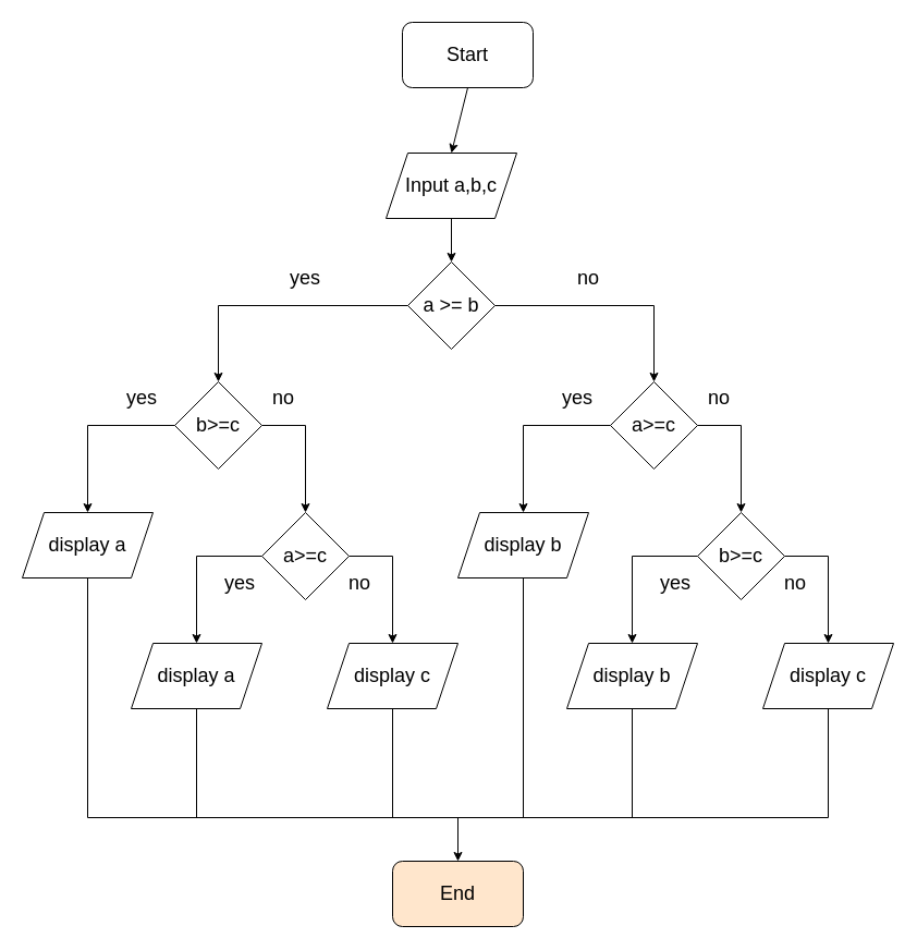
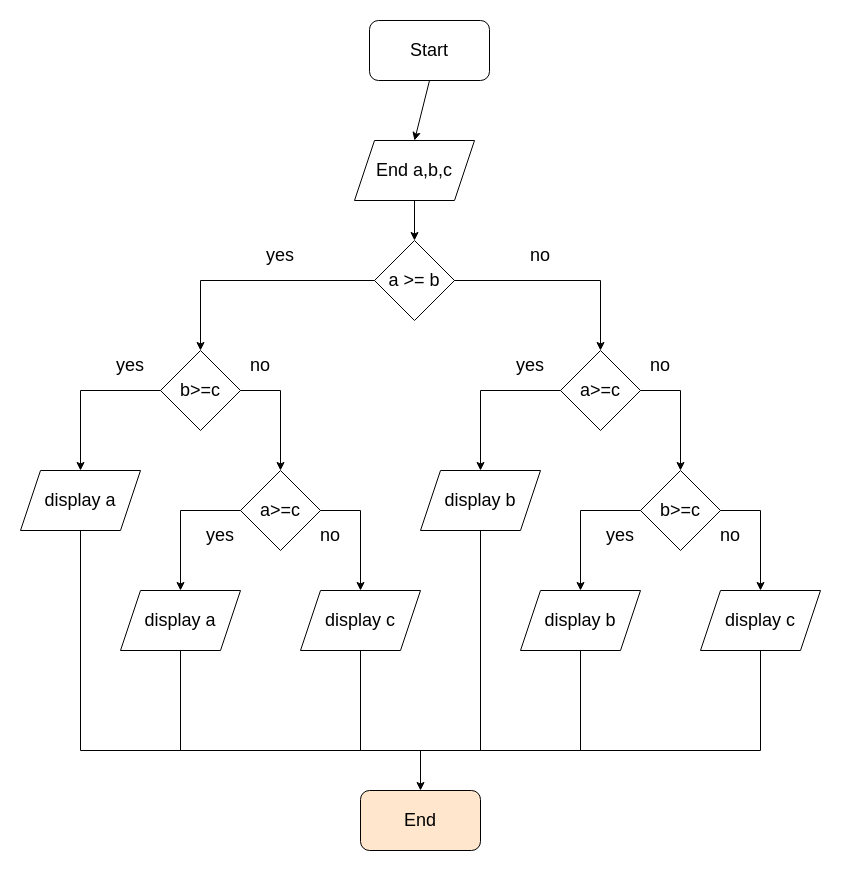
  <mxCell id="0" />
  <mxCell id="1" parent="0" />
  <mxCell id="2" value="&lt;font style=&quot;font-size: 18px;&quot;&gt;Start&lt;/font&gt;" style="rounded=1;whiteSpace=wrap;html=1;" vertex="1" parent="1"><mxGeometry x="369" y="20" width="120" height="60" as="geometry" /></mxCell>
  <mxCell id="3" value="" style="endArrow=classic;html=1;rounded=0;fontSize=18;exitX=0.5;exitY=1;exitDx=0;exitDy=0;" edge="1" parent="1" source="2"><mxGeometry width="50" height="50" relative="1" as="geometry"><mxPoint x="390" y="300" as="sourcePoint" /><mxPoint x="414" y="140" as="targetPoint" /></mxGeometry></mxCell>
- <mxCell id="4" value="Input a,b,c" style="shape=parallelogram;perimeter=parallelogramPerimeter;whiteSpace=wrap;html=1;fixedSize=1;fontSize=18;" vertex="1" parent="1"><mxGeometry x="354" y="140" width="120" height="60" as="geometry" /></mxCell>
+ <mxCell id="4" value="End a,b,c" style="shape=parallelogram;perimeter=parallelogramPerimeter;whiteSpace=wrap;html=1;fixedSize=1;fontSize=18;" vertex="1" parent="1"><mxGeometry x="354" y="140" width="120" height="60" as="geometry" /></mxCell>
  <mxCell id="5" value="" style="endArrow=classic;html=1;rounded=0;fontSize=18;exitX=0.5;exitY=1;exitDx=0;exitDy=0;" edge="1" parent="1" source="4"><mxGeometry width="50" height="50" relative="1" as="geometry"><mxPoint x="390" y="300" as="sourcePoint" /><mxPoint x="414" y="240" as="targetPoint" /></mxGeometry></mxCell>
  <mxCell id="6" value="a &amp;gt;= b" style="rhombus;whiteSpace=wrap;html=1;fontSize=18;" vertex="1" parent="1"><mxGeometry x="374" y="240" width="80" height="80" as="geometry" /></mxCell>
  <mxCell id="7" value="" style="endArrow=classic;html=1;rounded=0;fontSize=18;exitX=0;exitY=0.5;exitDx=0;exitDy=0;" edge="1" parent="1" source="6"><mxGeometry width="50" height="50" relative="1" as="geometry"><mxPoint x="390" y="300" as="sourcePoint" /><mxPoint x="200" y="350" as="targetPoint" /><Array as="points"><mxPoint x="200" y="280" /></Array></mxGeometry></mxCell>
  <mxCell id="8" value="yes" style="text;html=1;strokeColor=none;fillColor=none;align=center;verticalAlign=middle;whiteSpace=wrap;rounded=0;fontSize=18;" vertex="1" parent="1"><mxGeometry x="250" y="240" width="60" height="30" as="geometry" /></mxCell>
  <mxCell id="9" value="b&amp;gt;=c" style="rhombus;whiteSpace=wrap;html=1;fontSize=18;" vertex="1" parent="1"><mxGeometry x="160" y="350" width="80" height="80" as="geometry" /></mxCell>
  <mxCell id="10" value="" style="endArrow=classic;html=1;rounded=0;fontSize=18;exitX=0;exitY=0.5;exitDx=0;exitDy=0;" edge="1" parent="1" source="9"><mxGeometry width="50" height="50" relative="1" as="geometry"><mxPoint x="390" y="400" as="sourcePoint" /><mxPoint x="80" y="470" as="targetPoint" /><Array as="points"><mxPoint x="80" y="390" /></Array></mxGeometry></mxCell>
  <mxCell id="11" value="display a" style="shape=parallelogram;perimeter=parallelogramPerimeter;whiteSpace=wrap;html=1;fixedSize=1;fontSize=18;" vertex="1" parent="1"><mxGeometry x="20" y="470" width="120" height="60" as="geometry" /></mxCell>
  <mxCell id="12" value="yes" style="text;html=1;strokeColor=none;fillColor=none;align=center;verticalAlign=middle;whiteSpace=wrap;rounded=0;fontSize=18;" vertex="1" parent="1"><mxGeometry x="100" y="350" width="60" height="30" as="geometry" /></mxCell>
  <mxCell id="13" value="" style="endArrow=classic;html=1;rounded=0;fontSize=18;exitX=1;exitY=0.5;exitDx=0;exitDy=0;" edge="1" parent="1" source="9"><mxGeometry width="50" height="50" relative="1" as="geometry"><mxPoint x="390" y="400" as="sourcePoint" /><mxPoint x="280" y="470" as="targetPoint" /><Array as="points"><mxPoint x="280" y="390" /></Array></mxGeometry></mxCell>
  <mxCell id="14" value="no" style="text;html=1;strokeColor=none;fillColor=none;align=center;verticalAlign=middle;whiteSpace=wrap;rounded=0;fontSize=18;" vertex="1" parent="1"><mxGeometry x="230" y="350" width="60" height="30" as="geometry" /></mxCell>
  <mxCell id="15" value="a&amp;gt;=c" style="rhombus;whiteSpace=wrap;html=1;fontSize=18;" vertex="1" parent="1"><mxGeometry x="240" y="470" width="80" height="80" as="geometry" /></mxCell>
  <mxCell id="16" value="" style="endArrow=classic;html=1;rounded=0;fontSize=18;exitX=0;exitY=0.5;exitDx=0;exitDy=0;" edge="1" parent="1" source="15"><mxGeometry width="50" height="50" relative="1" as="geometry"><mxPoint x="180" y="560" as="sourcePoint" /><mxPoint x="180" y="590" as="targetPoint" /><Array as="points"><mxPoint x="180" y="510" /></Array></mxGeometry></mxCell>
  <mxCell id="17" value="yes" style="text;html=1;strokeColor=none;fillColor=none;align=center;verticalAlign=middle;whiteSpace=wrap;rounded=0;fontSize=18;" vertex="1" parent="1"><mxGeometry x="190" y="520" width="60" height="30" as="geometry" /></mxCell>
  <mxCell id="18" value="display a" style="shape=parallelogram;perimeter=parallelogramPerimeter;whiteSpace=wrap;html=1;fixedSize=1;fontSize=18;" vertex="1" parent="1"><mxGeometry x="120" y="590" width="120" height="60" as="geometry" /></mxCell>
  <mxCell id="19" value="" style="endArrow=classic;html=1;rounded=0;fontSize=18;exitX=1;exitY=0.5;exitDx=0;exitDy=0;" edge="1" parent="1"><mxGeometry width="50" height="50" relative="1" as="geometry"><mxPoint x="320" y="510" as="sourcePoint" /><mxPoint x="360" y="590" as="targetPoint" /><Array as="points"><mxPoint x="360" y="510" /></Array></mxGeometry></mxCell>
  <mxCell id="20" value="no" style="text;html=1;strokeColor=none;fillColor=none;align=center;verticalAlign=middle;whiteSpace=wrap;rounded=0;fontSize=18;" vertex="1" parent="1"><mxGeometry x="300" y="520" width="60" height="30" as="geometry" /></mxCell>
  <mxCell id="21" value="display c" style="shape=parallelogram;perimeter=parallelogramPerimeter;whiteSpace=wrap;html=1;fixedSize=1;fontSize=18;" vertex="1" parent="1"><mxGeometry x="300" y="590" width="120" height="60" as="geometry" /></mxCell>
  <mxCell id="22" value="" style="endArrow=classic;html=1;rounded=0;fontSize=18;exitX=1;exitY=0.5;exitDx=0;exitDy=0;" edge="1" parent="1" source="6"><mxGeometry width="50" height="50" relative="1" as="geometry"><mxPoint x="460" y="280" as="sourcePoint" /><mxPoint x="600" y="350" as="targetPoint" /><Array as="points"><mxPoint x="600" y="280" /></Array></mxGeometry></mxCell>
  <mxCell id="23" value="no" style="text;html=1;strokeColor=none;fillColor=none;align=center;verticalAlign=middle;whiteSpace=wrap;rounded=0;fontSize=18;" vertex="1" parent="1"><mxGeometry x="510" y="240" width="60" height="30" as="geometry" /></mxCell>
  <mxCell id="24" value="a&amp;gt;=c" style="rhombus;whiteSpace=wrap;html=1;fontSize=18;" vertex="1" parent="1"><mxGeometry x="560" y="350" width="80" height="80" as="geometry" /></mxCell>
  <mxCell id="25" value="" style="endArrow=classic;html=1;rounded=0;fontSize=18;exitX=0;exitY=0.5;exitDx=0;exitDy=0;" edge="1" parent="1"><mxGeometry width="50" height="50" relative="1" as="geometry"><mxPoint x="560" y="390" as="sourcePoint" /><mxPoint x="480" y="470" as="targetPoint" /><Array as="points"><mxPoint x="480" y="390" /></Array></mxGeometry></mxCell>
  <mxCell id="26" value="display b" style="shape=parallelogram;perimeter=parallelogramPerimeter;whiteSpace=wrap;html=1;fixedSize=1;fontSize=18;" vertex="1" parent="1"><mxGeometry x="420" y="470" width="120" height="60" as="geometry" /></mxCell>
  <mxCell id="27" value="yes" style="text;html=1;strokeColor=none;fillColor=none;align=center;verticalAlign=middle;whiteSpace=wrap;rounded=0;fontSize=18;" vertex="1" parent="1"><mxGeometry x="500" y="350" width="60" height="30" as="geometry" /></mxCell>
  <mxCell id="28" value="" style="endArrow=classic;html=1;rounded=0;fontSize=18;exitX=1;exitY=0.5;exitDx=0;exitDy=0;" edge="1" parent="1"><mxGeometry width="50" height="50" relative="1" as="geometry"><mxPoint x="640" y="390" as="sourcePoint" /><mxPoint x="680" y="470" as="targetPoint" /><Array as="points"><mxPoint x="680" y="390" /></Array></mxGeometry></mxCell>
  <mxCell id="29" value="no" style="text;html=1;strokeColor=none;fillColor=none;align=center;verticalAlign=middle;whiteSpace=wrap;rounded=0;fontSize=18;" vertex="1" parent="1"><mxGeometry x="630" y="350" width="60" height="30" as="geometry" /></mxCell>
  <mxCell id="30" value="b&amp;gt;=c" style="rhombus;whiteSpace=wrap;html=1;fontSize=18;" vertex="1" parent="1"><mxGeometry x="640" y="470" width="80" height="80" as="geometry" /></mxCell>
  <mxCell id="31" value="" style="endArrow=classic;html=1;rounded=0;fontSize=18;exitX=0;exitY=0.5;exitDx=0;exitDy=0;" edge="1" parent="1" source="30"><mxGeometry width="50" height="50" relative="1" as="geometry"><mxPoint x="580" y="560" as="sourcePoint" /><mxPoint x="580" y="590" as="targetPoint" /><Array as="points"><mxPoint x="580" y="510" /></Array></mxGeometry></mxCell>
  <mxCell id="32" value="yes" style="text;html=1;strokeColor=none;fillColor=none;align=center;verticalAlign=middle;whiteSpace=wrap;rounded=0;fontSize=18;" vertex="1" parent="1"><mxGeometry x="590" y="520" width="60" height="30" as="geometry" /></mxCell>
  <mxCell id="33" value="display b" style="shape=parallelogram;perimeter=parallelogramPerimeter;whiteSpace=wrap;html=1;fixedSize=1;fontSize=18;" vertex="1" parent="1"><mxGeometry x="520" y="590" width="120" height="60" as="geometry" /></mxCell>
  <mxCell id="34" value="" style="endArrow=classic;html=1;rounded=0;fontSize=18;exitX=1;exitY=0.5;exitDx=0;exitDy=0;" edge="1" parent="1"><mxGeometry width="50" height="50" relative="1" as="geometry"><mxPoint x="720" y="510" as="sourcePoint" /><mxPoint x="760" y="590" as="targetPoint" /><Array as="points"><mxPoint x="760" y="510" /></Array></mxGeometry></mxCell>
  <mxCell id="35" value="no" style="text;html=1;strokeColor=none;fillColor=none;align=center;verticalAlign=middle;whiteSpace=wrap;rounded=0;fontSize=18;" vertex="1" parent="1"><mxGeometry x="700" y="520" width="60" height="30" as="geometry" /></mxCell>
  <mxCell id="36" value="display c" style="shape=parallelogram;perimeter=parallelogramPerimeter;whiteSpace=wrap;html=1;fixedSize=1;fontSize=18;" vertex="1" parent="1"><mxGeometry x="700" y="590" width="120" height="60" as="geometry" /></mxCell>
  <mxCell id="37" value="" style="endArrow=none;html=1;rounded=0;fontSize=18;exitX=0.5;exitY=1;exitDx=0;exitDy=0;" edge="1" parent="1" source="18"><mxGeometry width="50" height="50" relative="1" as="geometry"><mxPoint x="410" y="600" as="sourcePoint" /><mxPoint x="180" y="750" as="targetPoint" /></mxGeometry></mxCell>
  <mxCell id="38" value="" style="endArrow=none;html=1;rounded=0;fontSize=18;exitX=0.5;exitY=1;exitDx=0;exitDy=0;" edge="1" parent="1" source="11"><mxGeometry width="50" height="50" relative="1" as="geometry"><mxPoint x="410" y="600" as="sourcePoint" /><mxPoint x="760" y="750" as="targetPoint" /><Array as="points"><mxPoint x="80" y="750" /></Array></mxGeometry></mxCell>
  <mxCell id="39" value="" style="endArrow=none;html=1;rounded=0;fontSize=18;exitX=0.5;exitY=1;exitDx=0;exitDy=0;" edge="1" parent="1" source="21"><mxGeometry width="50" height="50" relative="1" as="geometry"><mxPoint x="410" y="690" as="sourcePoint" /><mxPoint x="360" y="750" as="targetPoint" /></mxGeometry></mxCell>
  <mxCell id="40" value="" style="endArrow=none;html=1;rounded=0;fontSize=18;exitX=0.5;exitY=1;exitDx=0;exitDy=0;" edge="1" parent="1" source="33"><mxGeometry width="50" height="50" relative="1" as="geometry"><mxPoint x="410" y="690" as="sourcePoint" /><mxPoint x="580" y="750" as="targetPoint" /></mxGeometry></mxCell>
  <mxCell id="41" value="" style="endArrow=none;html=1;rounded=0;fontSize=18;entryX=0.5;entryY=1;entryDx=0;entryDy=0;" edge="1" parent="1" target="36"><mxGeometry width="50" height="50" relative="1" as="geometry"><mxPoint x="760" y="750" as="sourcePoint" /><mxPoint x="460" y="640" as="targetPoint" /></mxGeometry></mxCell>
  <mxCell id="42" value="" style="endArrow=none;html=1;rounded=0;fontSize=18;entryX=0.5;entryY=1;entryDx=0;entryDy=0;" edge="1" parent="1" target="26"><mxGeometry width="50" height="50" relative="1" as="geometry"><mxPoint x="480" y="750" as="sourcePoint" /><mxPoint x="460" y="640" as="targetPoint" /></mxGeometry></mxCell>
  <mxCell id="43" value="" style="endArrow=classic;html=1;rounded=0;fontSize=18;" edge="1" parent="1"><mxGeometry width="50" height="50" relative="1" as="geometry"><mxPoint x="420" y="750" as="sourcePoint" /><mxPoint x="420" y="790" as="targetPoint" /></mxGeometry></mxCell>
  <mxCell id="44" value="End" style="rounded=1;whiteSpace=wrap;html=1;fontSize=18;fillColor=#ffe6cc;" vertex="1" parent="1"><mxGeometry x="360" y="790" width="120" height="60" as="geometry" /></mxCell>
